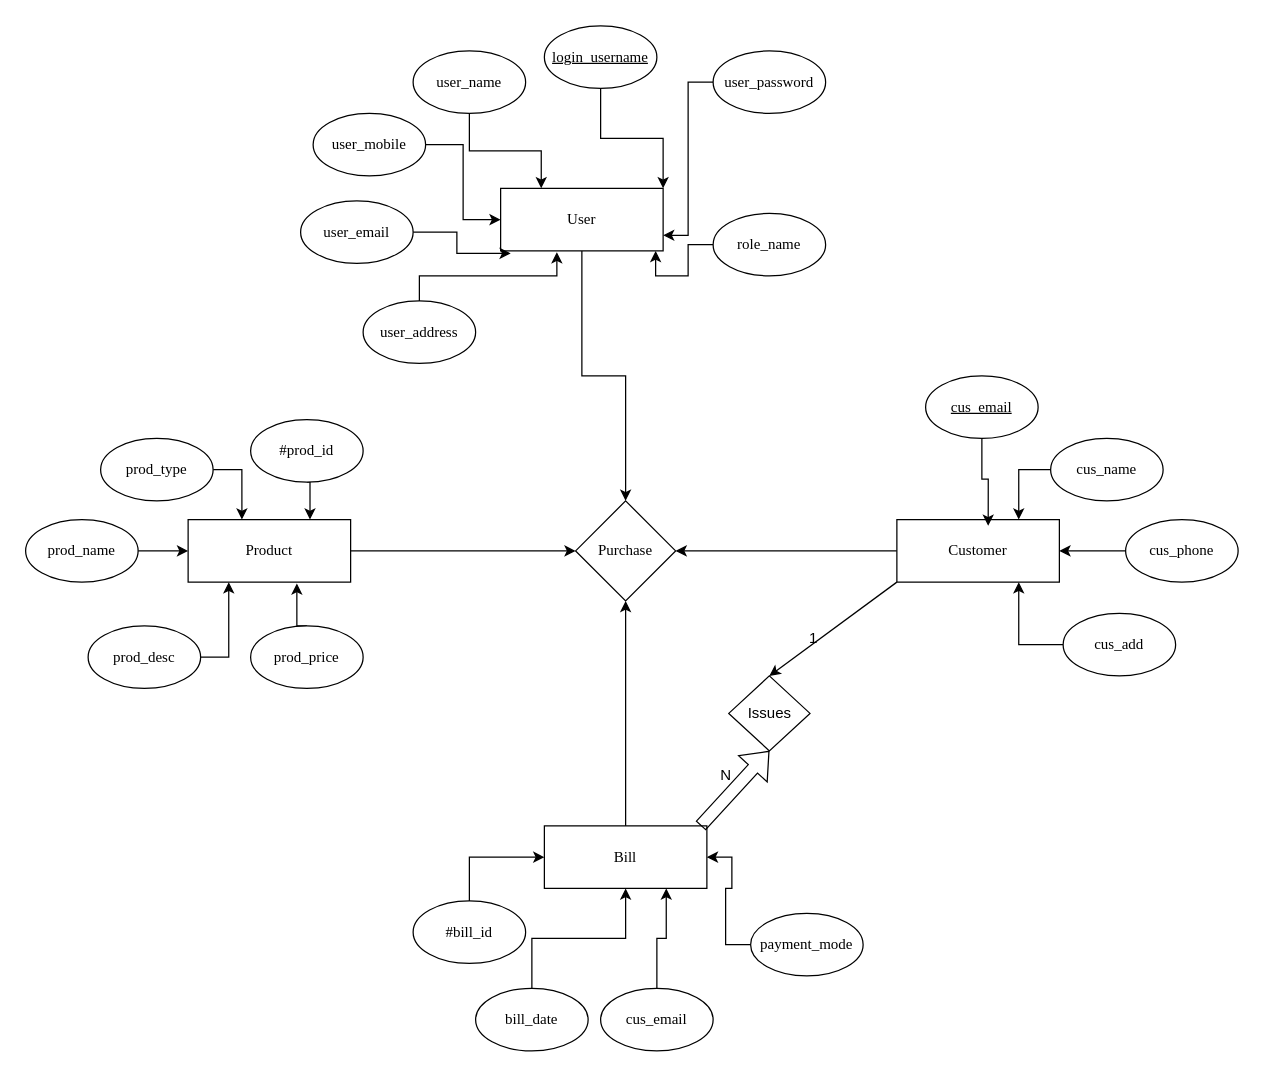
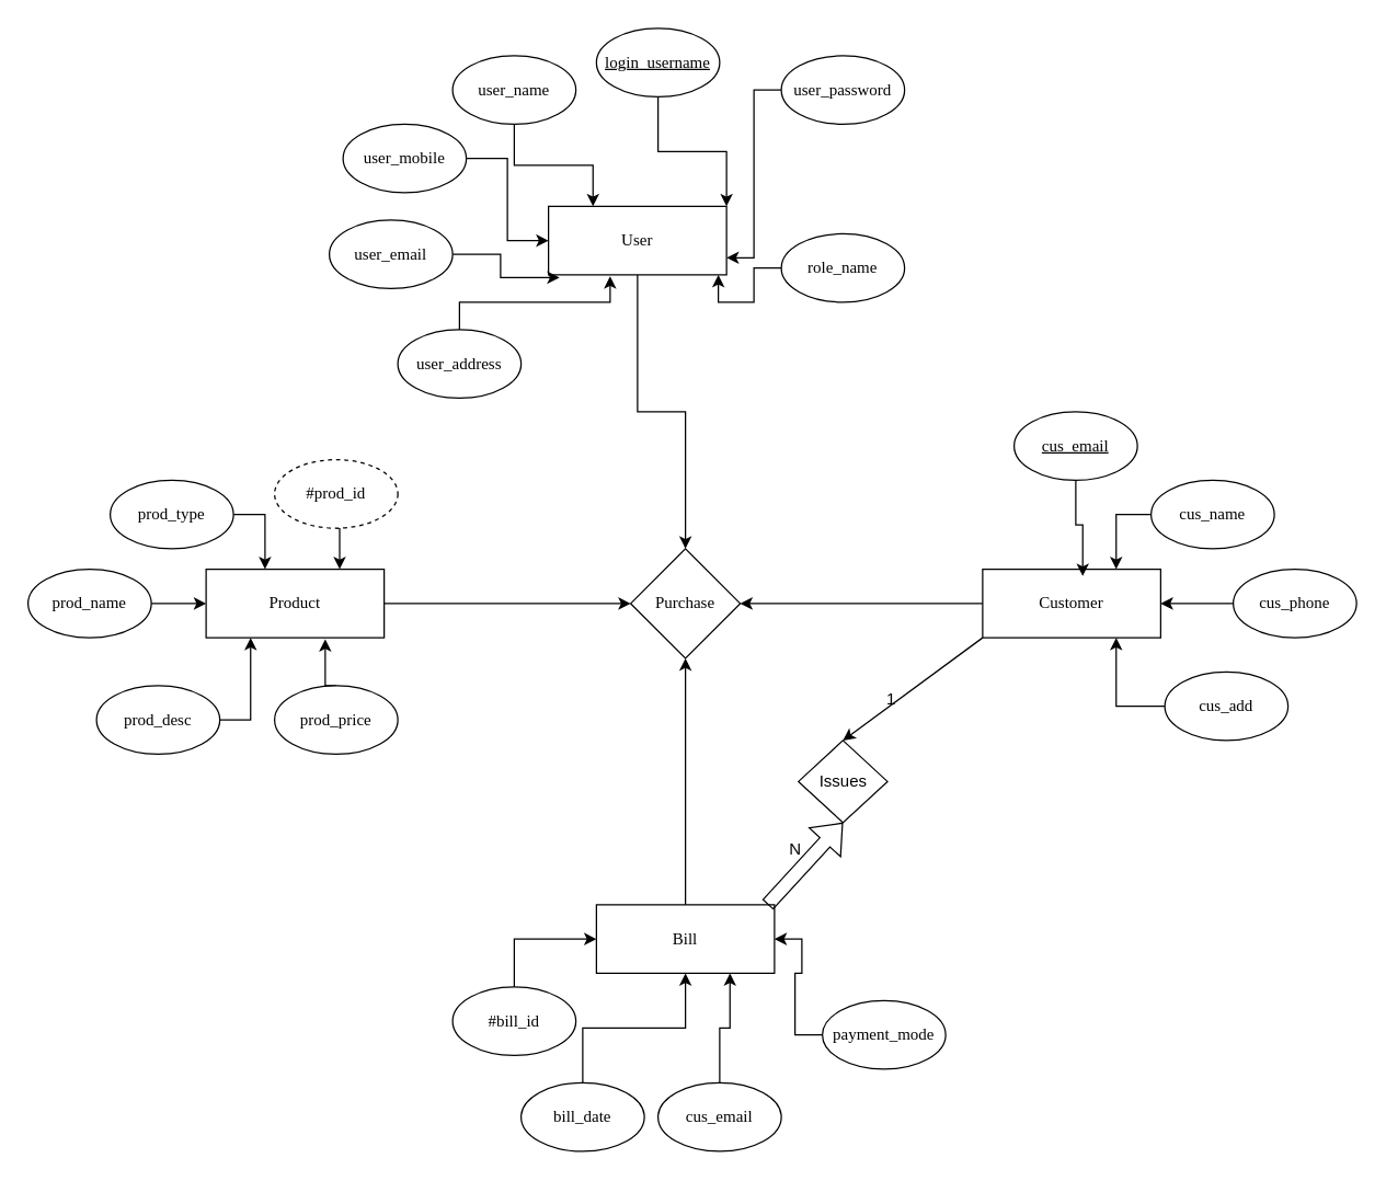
  <mxCell id="0" />
  <mxCell id="1" parent="0" />
  <mxCell id="2" style="edgeStyle=orthogonalEdgeStyle;rounded=0;orthogonalLoop=1;jettySize=auto;html=1;" parent="1" source="3" target="41" edge="1"><mxGeometry relative="1" as="geometry" /></mxCell>
  <mxCell id="3" value="&lt;font face=&quot;Tahoma&quot;&gt;User&lt;/font&gt;" style="rounded=0;whiteSpace=wrap;html=1;" parent="1" vertex="1"><mxGeometry x="400" y="150" width="130" height="50" as="geometry" /></mxCell>
  <mxCell id="4" style="edgeStyle=orthogonalEdgeStyle;rounded=0;orthogonalLoop=1;jettySize=auto;html=1;exitX=0.5;exitY=1;exitDx=0;exitDy=0;entryX=0.25;entryY=0;entryDx=0;entryDy=0;fontFamily=Tahoma;" parent="1" source="5" target="3" edge="1"><mxGeometry relative="1" as="geometry" /></mxCell>
  <mxCell id="5" value="user_name" style="ellipse;whiteSpace=wrap;html=1;fontFamily=Tahoma;" parent="1" vertex="1"><mxGeometry x="330" y="40" width="90" height="50" as="geometry" /></mxCell>
  <mxCell id="6" style="edgeStyle=orthogonalEdgeStyle;rounded=0;orthogonalLoop=1;jettySize=auto;html=1;entryX=0;entryY=0.5;entryDx=0;entryDy=0;" parent="1" source="7" target="3" edge="1"><mxGeometry relative="1" as="geometry" /></mxCell>
  <mxCell id="7" value="user_mobile" style="ellipse;whiteSpace=wrap;html=1;fontFamily=Tahoma;" parent="1" vertex="1"><mxGeometry x="250" y="90" width="90" height="50" as="geometry" /></mxCell>
  <mxCell id="8" style="edgeStyle=orthogonalEdgeStyle;rounded=0;orthogonalLoop=1;jettySize=auto;html=1;exitX=1;exitY=0.5;exitDx=0;exitDy=0;entryX=0.062;entryY=1.04;entryDx=0;entryDy=0;entryPerimeter=0;fontFamily=Tahoma;" parent="1" source="9" target="3" edge="1"><mxGeometry relative="1" as="geometry" /></mxCell>
  <mxCell id="9" value="user_email" style="ellipse;whiteSpace=wrap;html=1;fontFamily=Tahoma;" parent="1" vertex="1"><mxGeometry x="240" y="160" width="90" height="50" as="geometry" /></mxCell>
  <mxCell id="10" style="edgeStyle=orthogonalEdgeStyle;rounded=0;orthogonalLoop=1;jettySize=auto;html=1;exitX=0.5;exitY=0;exitDx=0;exitDy=0;entryX=0.346;entryY=1.02;entryDx=0;entryDy=0;entryPerimeter=0;fontFamily=Tahoma;" parent="1" source="11" target="3" edge="1"><mxGeometry relative="1" as="geometry" /></mxCell>
  <mxCell id="11" value="user_address" style="ellipse;whiteSpace=wrap;html=1;fontFamily=Tahoma;" parent="1" vertex="1"><mxGeometry x="290" y="240" width="90" height="50" as="geometry" /></mxCell>
  <mxCell id="12" style="edgeStyle=orthogonalEdgeStyle;rounded=0;orthogonalLoop=1;jettySize=auto;html=1;exitX=1;exitY=0.5;exitDx=0;exitDy=0;entryX=0;entryY=0.5;entryDx=0;entryDy=0;fontFamily=Tahoma;" parent="1" source="13" target="41" edge="1"><mxGeometry relative="1" as="geometry" /></mxCell>
  <mxCell id="13" value="&lt;font face=&quot;Tahoma&quot;&gt;Product&lt;/font&gt;" style="rounded=0;whiteSpace=wrap;html=1;" parent="1" vertex="1"><mxGeometry x="150" y="415" width="130" height="50" as="geometry" /></mxCell>
  <mxCell id="14" style="edgeStyle=orthogonalEdgeStyle;rounded=0;orthogonalLoop=1;jettySize=auto;html=1;exitX=0.5;exitY=1;exitDx=0;exitDy=0;entryX=0.75;entryY=0;entryDx=0;entryDy=0;fontFamily=Tahoma;" parent="1" source="15" target="13" edge="1"><mxGeometry relative="1" as="geometry" /></mxCell>
- <mxCell id="15" value="#prod_id" style="ellipse;whiteSpace=wrap;html=1;fontFamily=Tahoma;" parent="1" vertex="1"><mxGeometry x="200" y="335" width="90" height="50" as="geometry" /></mxCell>
+ <mxCell id="15" value="#prod_id" style="ellipse;whiteSpace=wrap;html=1;fontFamily=Tahoma;dashed=1;" parent="1" vertex="1"><mxGeometry x="200" y="335" width="90" height="50" as="geometry" /></mxCell>
  <mxCell id="16" style="edgeStyle=orthogonalEdgeStyle;rounded=0;orthogonalLoop=1;jettySize=auto;html=1;exitX=1;exitY=0.5;exitDx=0;exitDy=0;entryX=0.331;entryY=0;entryDx=0;entryDy=0;entryPerimeter=0;fontFamily=Tahoma;" parent="1" source="17" target="13" edge="1"><mxGeometry relative="1" as="geometry" /></mxCell>
  <mxCell id="17" value="prod_type" style="ellipse;whiteSpace=wrap;html=1;fontFamily=Tahoma;" parent="1" vertex="1"><mxGeometry x="80" y="350" width="90" height="50" as="geometry" /></mxCell>
  <mxCell id="18" style="edgeStyle=orthogonalEdgeStyle;rounded=0;orthogonalLoop=1;jettySize=auto;html=1;exitX=1;exitY=0.5;exitDx=0;exitDy=0;entryX=0;entryY=0.5;entryDx=0;entryDy=0;fontFamily=Tahoma;" parent="1" source="19" target="13" edge="1"><mxGeometry relative="1" as="geometry" /></mxCell>
  <mxCell id="19" value="prod_name" style="ellipse;whiteSpace=wrap;html=1;fontFamily=Tahoma;" parent="1" vertex="1"><mxGeometry x="20" y="415" width="90" height="50" as="geometry" /></mxCell>
  <mxCell id="20" style="edgeStyle=orthogonalEdgeStyle;rounded=0;orthogonalLoop=1;jettySize=auto;html=1;exitX=1;exitY=0.5;exitDx=0;exitDy=0;entryX=0.25;entryY=1;entryDx=0;entryDy=0;fontFamily=Tahoma;" parent="1" source="21" target="13" edge="1"><mxGeometry relative="1" as="geometry" /></mxCell>
  <mxCell id="21" value="prod_desc" style="ellipse;whiteSpace=wrap;html=1;fontFamily=Tahoma;" parent="1" vertex="1"><mxGeometry x="70" y="500" width="90" height="50" as="geometry" /></mxCell>
  <mxCell id="22" style="edgeStyle=orthogonalEdgeStyle;rounded=0;orthogonalLoop=1;jettySize=auto;html=1;exitX=0.5;exitY=0;exitDx=0;exitDy=0;entryX=0.669;entryY=1.02;entryDx=0;entryDy=0;entryPerimeter=0;fontFamily=Tahoma;" parent="1" source="23" target="13" edge="1"><mxGeometry relative="1" as="geometry" /></mxCell>
  <mxCell id="23" value="prod_price" style="ellipse;whiteSpace=wrap;html=1;fontFamily=Tahoma;" parent="1" vertex="1"><mxGeometry x="200" y="500" width="90" height="50" as="geometry" /></mxCell>
  <mxCell id="24" style="edgeStyle=orthogonalEdgeStyle;rounded=0;orthogonalLoop=1;jettySize=auto;html=1;entryX=0.5;entryY=1;entryDx=0;entryDy=0;fontFamily=Tahoma;" parent="1" source="25" target="41" edge="1"><mxGeometry relative="1" as="geometry" /></mxCell>
  <mxCell id="25" value="&lt;font face=&quot;Tahoma&quot;&gt;Bill&lt;/font&gt;" style="rounded=0;whiteSpace=wrap;html=1;" parent="1" vertex="1"><mxGeometry x="435" y="660" width="130" height="50" as="geometry" /></mxCell>
  <mxCell id="26" style="edgeStyle=orthogonalEdgeStyle;rounded=0;orthogonalLoop=1;jettySize=auto;html=1;exitX=0;exitY=0.5;exitDx=0;exitDy=0;entryX=1;entryY=0.5;entryDx=0;entryDy=0;fontFamily=Tahoma;" parent="1" source="27" target="41" edge="1"><mxGeometry relative="1" as="geometry" /></mxCell>
  <mxCell id="27" value="&lt;font face=&quot;Tahoma&quot;&gt;Customer&lt;/font&gt;" style="rounded=0;whiteSpace=wrap;html=1;" parent="1" vertex="1"><mxGeometry x="717" y="415" width="130" height="50" as="geometry" /></mxCell>
  <mxCell id="28" style="edgeStyle=orthogonalEdgeStyle;rounded=0;orthogonalLoop=1;jettySize=auto;html=1;exitX=0.5;exitY=0;exitDx=0;exitDy=0;entryX=0;entryY=0.5;entryDx=0;entryDy=0;fontFamily=Tahoma;" parent="1" source="29" target="25" edge="1"><mxGeometry relative="1" as="geometry" /></mxCell>
  <mxCell id="29" value="#bill_id" style="ellipse;whiteSpace=wrap;html=1;fontFamily=Tahoma;" parent="1" vertex="1"><mxGeometry x="330" y="720" width="90" height="50" as="geometry" /></mxCell>
  <mxCell id="30" style="edgeStyle=orthogonalEdgeStyle;rounded=0;orthogonalLoop=1;jettySize=auto;html=1;fontFamily=Tahoma;" parent="1" source="31" target="25" edge="1"><mxGeometry relative="1" as="geometry" /></mxCell>
  <mxCell id="31" value="bill_date" style="ellipse;whiteSpace=wrap;html=1;fontFamily=Tahoma;" parent="1" vertex="1"><mxGeometry x="380" y="790" width="90" height="50" as="geometry" /></mxCell>
  <mxCell id="32" style="edgeStyle=orthogonalEdgeStyle;rounded=0;orthogonalLoop=1;jettySize=auto;html=1;exitX=0.5;exitY=0;exitDx=0;exitDy=0;entryX=0.75;entryY=1;entryDx=0;entryDy=0;" parent="1" source="33" target="25" edge="1"><mxGeometry relative="1" as="geometry" /></mxCell>
  <mxCell id="33" value="cus_email" style="ellipse;whiteSpace=wrap;html=1;fontFamily=Tahoma;" parent="1" vertex="1"><mxGeometry x="480" y="790" width="90" height="50" as="geometry" /></mxCell>
  <mxCell id="34" style="edgeStyle=orthogonalEdgeStyle;rounded=0;orthogonalLoop=1;jettySize=auto;html=1;exitX=0;exitY=0.5;exitDx=0;exitDy=0;entryX=0.75;entryY=0;entryDx=0;entryDy=0;fontFamily=Tahoma;" parent="1" source="35" target="27" edge="1"><mxGeometry relative="1" as="geometry" /></mxCell>
  <mxCell id="35" value="cus_name" style="ellipse;whiteSpace=wrap;html=1;fontFamily=Tahoma;" parent="1" vertex="1"><mxGeometry x="840" y="350" width="90" height="50" as="geometry" /></mxCell>
  <mxCell id="36" style="edgeStyle=orthogonalEdgeStyle;rounded=0;orthogonalLoop=1;jettySize=auto;html=1;exitX=0;exitY=0.5;exitDx=0;exitDy=0;entryX=1;entryY=0.5;entryDx=0;entryDy=0;fontFamily=Tahoma;" parent="1" source="37" target="27" edge="1"><mxGeometry relative="1" as="geometry" /></mxCell>
  <mxCell id="37" value="cus_phone" style="ellipse;whiteSpace=wrap;html=1;fontFamily=Tahoma;" parent="1" vertex="1"><mxGeometry x="900" y="415" width="90" height="50" as="geometry" /></mxCell>
  <mxCell id="38" style="edgeStyle=orthogonalEdgeStyle;rounded=0;orthogonalLoop=1;jettySize=auto;html=1;exitX=0;exitY=0.5;exitDx=0;exitDy=0;entryX=0.75;entryY=1;entryDx=0;entryDy=0;fontFamily=Tahoma;" parent="1" source="39" target="27" edge="1"><mxGeometry relative="1" as="geometry" /></mxCell>
  <mxCell id="39" value="cus_add" style="ellipse;whiteSpace=wrap;html=1;fontFamily=Tahoma;" parent="1" vertex="1"><mxGeometry x="850" y="490" width="90" height="50" as="geometry" /></mxCell>
  <mxCell id="40" style="edgeStyle=orthogonalEdgeStyle;rounded=0;orthogonalLoop=1;jettySize=auto;html=1;exitX=0.5;exitY=1;exitDx=0;exitDy=0;fontFamily=Tahoma;" parent="1" source="17" target="17" edge="1"><mxGeometry relative="1" as="geometry" /></mxCell>
  <mxCell id="41" value="Purchase" style="rhombus;whiteSpace=wrap;html=1;fontFamily=Tahoma;" parent="1" vertex="1"><mxGeometry x="460" y="400" width="80" height="80" as="geometry" /></mxCell>
  <mxCell id="42" style="edgeStyle=orthogonalEdgeStyle;rounded=0;orthogonalLoop=1;jettySize=auto;html=1;entryX=1;entryY=0;entryDx=0;entryDy=0;" parent="1" source="43" target="3" edge="1"><mxGeometry relative="1" as="geometry" /></mxCell>
  <mxCell id="43" value="&lt;u&gt;login_username&lt;/u&gt;" style="ellipse;whiteSpace=wrap;html=1;fontFamily=Tahoma;" parent="1" vertex="1"><mxGeometry x="435" y="20" width="90" height="50" as="geometry" /></mxCell>
  <mxCell id="44" style="edgeStyle=orthogonalEdgeStyle;rounded=0;orthogonalLoop=1;jettySize=auto;html=1;entryX=1;entryY=0.75;entryDx=0;entryDy=0;" parent="1" source="45" target="3" edge="1"><mxGeometry relative="1" as="geometry" /></mxCell>
  <mxCell id="45" value="user_password" style="ellipse;whiteSpace=wrap;html=1;fontFamily=Tahoma;" parent="1" vertex="1"><mxGeometry x="570" y="40" width="90" height="50" as="geometry" /></mxCell>
  <mxCell id="46" style="edgeStyle=orthogonalEdgeStyle;rounded=0;orthogonalLoop=1;jettySize=auto;html=1;exitX=0;exitY=0.5;exitDx=0;exitDy=0;entryX=0.954;entryY=1;entryDx=0;entryDy=0;entryPerimeter=0;" parent="1" source="47" target="3" edge="1"><mxGeometry relative="1" as="geometry" /></mxCell>
  <mxCell id="47" value="role_name" style="ellipse;whiteSpace=wrap;html=1;fontFamily=Tahoma;" parent="1" vertex="1"><mxGeometry x="570" y="170" width="90" height="50" as="geometry" /></mxCell>
  <mxCell id="48" style="edgeStyle=orthogonalEdgeStyle;rounded=0;orthogonalLoop=1;jettySize=auto;html=1;exitX=0.5;exitY=1;exitDx=0;exitDy=0;entryX=0.562;entryY=0.1;entryDx=0;entryDy=0;entryPerimeter=0;" parent="1" source="49" target="27" edge="1"><mxGeometry relative="1" as="geometry" /></mxCell>
  <mxCell id="49" value="&lt;u&gt;cus_email&lt;/u&gt;" style="ellipse;whiteSpace=wrap;html=1;fontFamily=Tahoma;" parent="1" vertex="1"><mxGeometry x="740" y="300" width="90" height="50" as="geometry" /></mxCell>
  <mxCell id="50" style="edgeStyle=orthogonalEdgeStyle;rounded=0;orthogonalLoop=1;jettySize=auto;html=1;entryX=1;entryY=0.5;entryDx=0;entryDy=0;" parent="1" source="51" target="25" edge="1"><mxGeometry relative="1" as="geometry" /></mxCell>
  <mxCell id="51" value="payment_mode" style="ellipse;whiteSpace=wrap;html=1;fontFamily=Tahoma;" parent="1" vertex="1"><mxGeometry x="600" y="730" width="90" height="50" as="geometry" /></mxCell>
  <mxCell id="52" value="Issues" style="rhombus;whiteSpace=wrap;html=1;" parent="1" vertex="1"><mxGeometry x="582.5" y="540" width="65" height="60" as="geometry" /></mxCell>
  <mxCell id="53" value="" style="endArrow=classic;html=1;rounded=0;exitX=0;exitY=1;exitDx=0;exitDy=0;entryX=0.5;entryY=0;entryDx=0;entryDy=0;" parent="1" source="27" target="52" edge="1"><mxGeometry width="50" height="50" relative="1" as="geometry"><mxPoint x="650" y="520" as="sourcePoint" /><mxPoint x="650" y="570" as="targetPoint" /></mxGeometry></mxCell>
  <mxCell id="54" value="" style="shape=flexArrow;endArrow=classic;html=1;rounded=0;entryX=0.5;entryY=1;entryDx=0;entryDy=0;" edge="1" parent="1" target="52"><mxGeometry width="50" height="50" relative="1" as="geometry"><mxPoint x="560" y="660" as="sourcePoint" /><mxPoint x="610" y="610" as="targetPoint" /></mxGeometry></mxCell>
  <mxCell id="55" value="1" style="text;html=1;align=center;verticalAlign=middle;resizable=0;points=[];autosize=1;strokeColor=none;fillColor=none;" vertex="1" parent="1"><mxGeometry x="635" y="495" width="30" height="30" as="geometry" /></mxCell>
  <mxCell id="56" value="N" style="text;html=1;align=center;verticalAlign=middle;resizable=0;points=[];autosize=1;strokeColor=none;fillColor=none;" vertex="1" parent="1"><mxGeometry x="565" y="605" width="30" height="30" as="geometry" /></mxCell>
